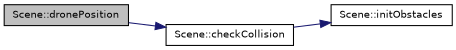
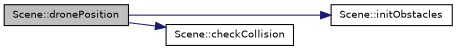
  digraph {
    rankdir=LR
    node [color=black fillcolor=white fontname=Helvetica fontsize=10 shape=record style=filled]
    edge [color=midnightblue fontname=Helvetica fontsize=10 labelfontname=Helvetica labelfontsize=10 style=solid]
    n1 [fillcolor=grey75 fontcolor=black height=0.2 label="Scene::dronePosition" width=0.4]
    n2 [height=0.2 label="Scene::initObstacles" width=0.4]
    n3 [height=0.2 label="Scene::checkCollision" width=0.4]
-   n3 -> n2
+   n1 -> n2
    n1 -> n3
  }
